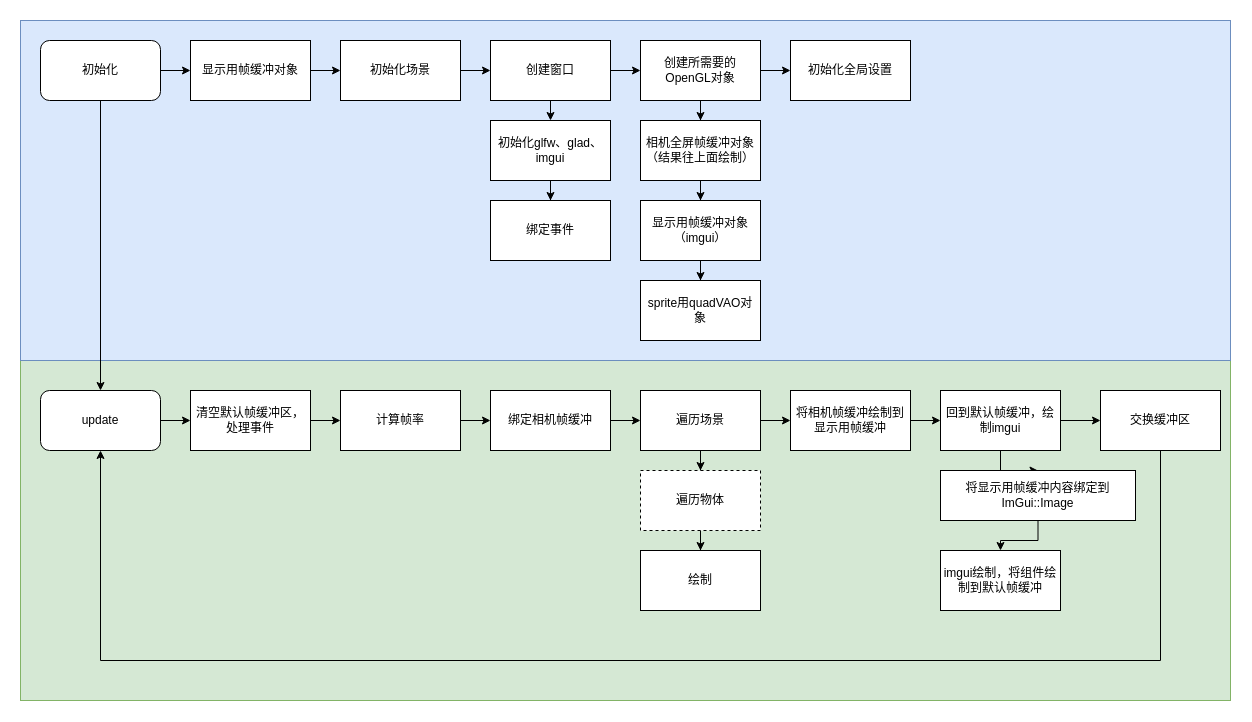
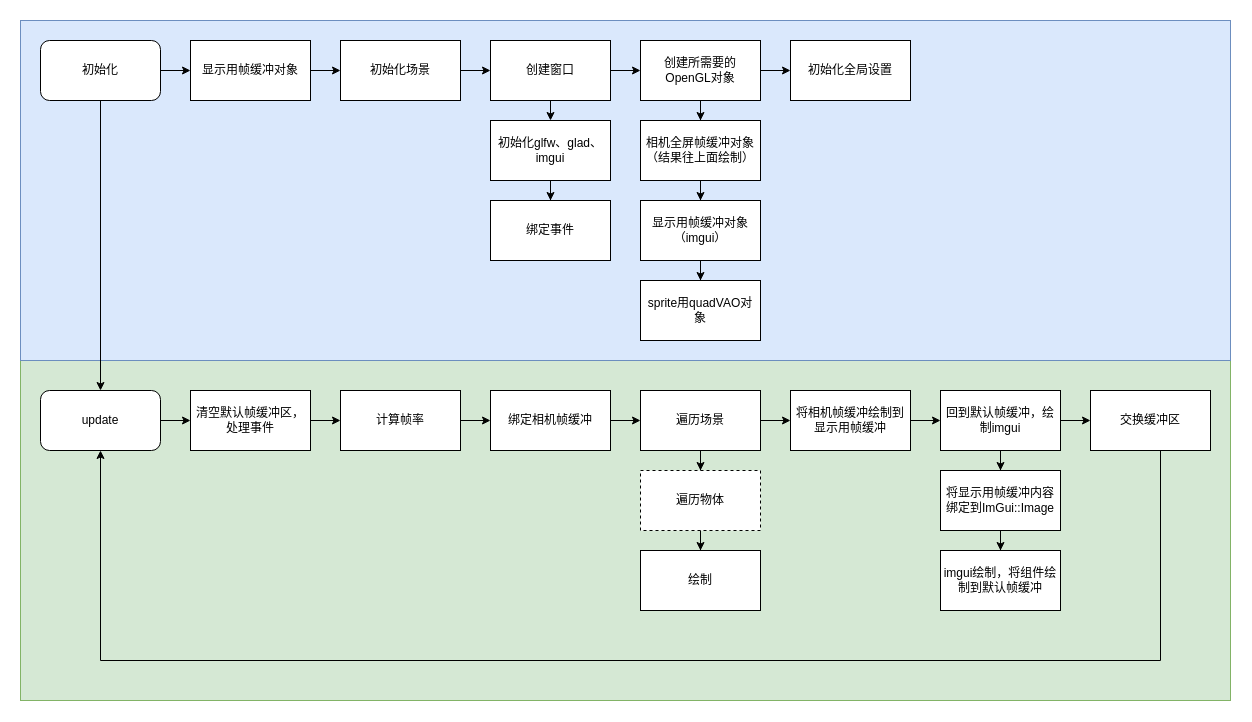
  <mxCell id="0" />
  <mxCell id="1" parent="0" />
  <mxCell id="2" value="" style="rounded=0;whiteSpace=wrap;html=1;fillColor=#d5e8d4;strokeColor=#82b366;" vertex="1" parent="1"><mxGeometry x="20" y="360" width="1210" height="340" as="geometry" /></mxCell>
  <mxCell id="3" value="" style="rounded=0;whiteSpace=wrap;html=1;fillColor=#dae8fc;strokeColor=#6c8ebf;" vertex="1" parent="1"><mxGeometry x="20" y="20" width="1210" height="340" as="geometry" /></mxCell>
  <mxCell id="4" style="edgeStyle=orthogonalEdgeStyle;rounded=0;orthogonalLoop=1;jettySize=auto;html=1;exitX=1;exitY=0.5;exitDx=0;exitDy=0;" edge="1" parent="1" source="6" target="8"><mxGeometry relative="1" as="geometry" /></mxCell>
  <mxCell id="5" value="" style="edgeStyle=orthogonalEdgeStyle;rounded=0;orthogonalLoop=1;jettySize=auto;html=1;" edge="1" parent="1" source="6" target="21"><mxGeometry relative="1" as="geometry" /></mxCell>
  <mxCell id="6" value="初始化" style="rounded=1;whiteSpace=wrap;html=1;" vertex="1" parent="1"><mxGeometry x="40" y="40" width="120" height="60" as="geometry" /></mxCell>
  <mxCell id="7" style="edgeStyle=orthogonalEdgeStyle;rounded=0;orthogonalLoop=1;jettySize=auto;html=1;exitX=1;exitY=0.5;exitDx=0;exitDy=0;entryX=0;entryY=0.5;entryDx=0;entryDy=0;" edge="1" parent="1" source="8" target="10"><mxGeometry relative="1" as="geometry" /></mxCell>
  <mxCell id="8" value="显示用帧缓冲对象" style="rounded=0;whiteSpace=wrap;html=1;" vertex="1" parent="1"><mxGeometry x="190" y="40" width="120" height="60" as="geometry" /></mxCell>
  <mxCell id="9" style="edgeStyle=orthogonalEdgeStyle;rounded=0;orthogonalLoop=1;jettySize=auto;html=1;exitX=1;exitY=0.5;exitDx=0;exitDy=0;" edge="1" parent="1" source="10" target="13"><mxGeometry relative="1" as="geometry" /></mxCell>
  <mxCell id="10" value="初始化场景" style="whiteSpace=wrap;html=1;rounded=0;" vertex="1" parent="1"><mxGeometry x="340" y="40" width="120" height="60" as="geometry" /></mxCell>
  <mxCell id="11" style="edgeStyle=orthogonalEdgeStyle;rounded=0;orthogonalLoop=1;jettySize=auto;html=1;exitX=0.5;exitY=1;exitDx=0;exitDy=0;entryX=0.5;entryY=0;entryDx=0;entryDy=0;" edge="1" parent="1" source="13" target="15"><mxGeometry relative="1" as="geometry" /></mxCell>
  <mxCell id="12" style="edgeStyle=orthogonalEdgeStyle;rounded=0;orthogonalLoop=1;jettySize=auto;html=1;exitX=1;exitY=0.5;exitDx=0;exitDy=0;entryX=0;entryY=0.5;entryDx=0;entryDy=0;" edge="1" parent="1" source="13" target="18"><mxGeometry relative="1" as="geometry" /></mxCell>
  <mxCell id="13" value="创建窗口" style="whiteSpace=wrap;html=1;rounded=0;" vertex="1" parent="1"><mxGeometry x="490" y="40" width="120" height="60" as="geometry" /></mxCell>
  <mxCell id="14" value="" style="edgeStyle=orthogonalEdgeStyle;rounded=0;orthogonalLoop=1;jettySize=auto;html=1;" edge="1" parent="1" source="15" target="27"><mxGeometry relative="1" as="geometry" /></mxCell>
  <mxCell id="15" value="初始化glfw、glad、imgui" style="whiteSpace=wrap;html=1;rounded=0;spacingLeft=3;spacingRight=3;" vertex="1" parent="1"><mxGeometry x="490" y="120" width="120" height="60" as="geometry" /></mxCell>
  <mxCell id="16" style="edgeStyle=orthogonalEdgeStyle;rounded=0;orthogonalLoop=1;jettySize=auto;html=1;exitX=1;exitY=0.5;exitDx=0;exitDy=0;entryX=0;entryY=0.5;entryDx=0;entryDy=0;" edge="1" parent="1" source="18" target="19"><mxGeometry relative="1" as="geometry" /></mxCell>
  <mxCell id="17" value="" style="edgeStyle=orthogonalEdgeStyle;rounded=0;orthogonalLoop=1;jettySize=auto;html=1;" edge="1" parent="1" source="18" target="23"><mxGeometry relative="1" as="geometry" /></mxCell>
  <mxCell id="18" value="创建所需要的OpenGL对象" style="whiteSpace=wrap;html=1;rounded=0;spacingLeft=3;spacingRight=3;" vertex="1" parent="1"><mxGeometry x="640" y="40" width="120" height="60" as="geometry" /></mxCell>
  <mxCell id="19" value="初始化全局设置" style="whiteSpace=wrap;html=1;rounded=0;spacingLeft=3;spacingRight=3;" vertex="1" parent="1"><mxGeometry x="790" y="40" width="120" height="60" as="geometry" /></mxCell>
  <mxCell id="20" style="edgeStyle=orthogonalEdgeStyle;rounded=0;orthogonalLoop=1;jettySize=auto;html=1;exitX=1;exitY=0.5;exitDx=0;exitDy=0;" edge="1" parent="1" source="21" target="29"><mxGeometry relative="1" as="geometry" /></mxCell>
  <mxCell id="21" value="update" style="whiteSpace=wrap;html=1;rounded=1;" vertex="1" parent="1"><mxGeometry x="40" y="390" width="120" height="60" as="geometry" /></mxCell>
  <mxCell id="22" value="" style="edgeStyle=orthogonalEdgeStyle;rounded=0;orthogonalLoop=1;jettySize=auto;html=1;" edge="1" parent="1" source="23" target="25"><mxGeometry relative="1" as="geometry" /></mxCell>
  <mxCell id="23" value="相机全屏帧缓冲对象&lt;div&gt;（结果往上面绘制）&lt;/div&gt;" style="whiteSpace=wrap;html=1;rounded=0;spacingLeft=3;spacingRight=3;" vertex="1" parent="1"><mxGeometry x="640" y="120" width="120" height="60" as="geometry" /></mxCell>
  <mxCell id="24" value="" style="edgeStyle=orthogonalEdgeStyle;rounded=0;orthogonalLoop=1;jettySize=auto;html=1;" edge="1" parent="1" source="25" target="26"><mxGeometry relative="1" as="geometry" /></mxCell>
  <mxCell id="25" value="显示用帧缓冲对象（imgui）" style="whiteSpace=wrap;html=1;rounded=0;spacingLeft=3;spacingRight=3;" vertex="1" parent="1"><mxGeometry x="640" y="200" width="120" height="60" as="geometry" /></mxCell>
  <mxCell id="26" value="sprite用quadVAO对象" style="whiteSpace=wrap;html=1;rounded=0;spacingLeft=3;spacingRight=3;" vertex="1" parent="1"><mxGeometry x="640" y="280" width="120" height="60" as="geometry" /></mxCell>
  <mxCell id="27" value="绑定事件" style="whiteSpace=wrap;html=1;rounded=0;spacingLeft=3;spacingRight=3;" vertex="1" parent="1"><mxGeometry x="490" y="200" width="120" height="60" as="geometry" /></mxCell>
  <mxCell id="28" value="" style="edgeStyle=orthogonalEdgeStyle;rounded=0;orthogonalLoop=1;jettySize=auto;html=1;" edge="1" parent="1" source="29" target="31"><mxGeometry relative="1" as="geometry" /></mxCell>
  <mxCell id="29" value="清空默认帧缓冲区，处理事件" style="rounded=0;whiteSpace=wrap;html=1;" vertex="1" parent="1"><mxGeometry x="190" y="390" width="120" height="60" as="geometry" /></mxCell>
  <mxCell id="30" value="" style="edgeStyle=orthogonalEdgeStyle;rounded=0;orthogonalLoop=1;jettySize=auto;html=1;" edge="1" parent="1" source="31" target="33"><mxGeometry relative="1" as="geometry" /></mxCell>
  <mxCell id="31" value="计算帧率" style="whiteSpace=wrap;html=1;rounded=0;" vertex="1" parent="1"><mxGeometry x="340" y="390" width="120" height="60" as="geometry" /></mxCell>
  <mxCell id="32" style="edgeStyle=orthogonalEdgeStyle;rounded=0;orthogonalLoop=1;jettySize=auto;html=1;exitX=1;exitY=0.5;exitDx=0;exitDy=0;entryX=0;entryY=0.5;entryDx=0;entryDy=0;" edge="1" parent="1" source="33" target="36"><mxGeometry relative="1" as="geometry" /></mxCell>
  <mxCell id="33" value="绑定相机帧缓冲" style="whiteSpace=wrap;html=1;rounded=0;" vertex="1" parent="1"><mxGeometry x="490" y="390" width="120" height="60" as="geometry" /></mxCell>
  <mxCell id="34" value="" style="edgeStyle=orthogonalEdgeStyle;rounded=0;orthogonalLoop=1;jettySize=auto;html=1;" edge="1" parent="1" source="36" target="38"><mxGeometry relative="1" as="geometry" /></mxCell>
  <mxCell id="35" value="" style="edgeStyle=orthogonalEdgeStyle;rounded=0;orthogonalLoop=1;jettySize=auto;html=1;" edge="1" parent="1" source="36" target="41"><mxGeometry relative="1" as="geometry" /></mxCell>
  <mxCell id="36" value="遍历场景" style="rounded=0;whiteSpace=wrap;html=1;" vertex="1" parent="1"><mxGeometry x="640" y="390" width="120" height="60" as="geometry" /></mxCell>
  <mxCell id="37" value="" style="edgeStyle=orthogonalEdgeStyle;rounded=0;orthogonalLoop=1;jettySize=auto;html=1;" edge="1" parent="1" source="38" target="39"><mxGeometry relative="1" as="geometry" /></mxCell>
  <mxCell id="38" value="遍历物体" style="whiteSpace=wrap;html=1;rounded=0;dashed=1;" vertex="1" parent="1"><mxGeometry x="640" y="470" width="120" height="60" as="geometry" /></mxCell>
  <mxCell id="39" value="绘制" style="whiteSpace=wrap;html=1;rounded=0;" vertex="1" parent="1"><mxGeometry x="640" y="550" width="120" height="60" as="geometry" /></mxCell>
  <mxCell id="40" value="" style="edgeStyle=orthogonalEdgeStyle;rounded=0;orthogonalLoop=1;jettySize=auto;html=1;" edge="1" parent="1" source="41" target="44"><mxGeometry relative="1" as="geometry" /></mxCell>
  <mxCell id="41" value="将相机帧缓冲绘制到显示用帧缓冲" style="whiteSpace=wrap;html=1;rounded=0;" vertex="1" parent="1"><mxGeometry x="790" y="390" width="120" height="60" as="geometry" /></mxCell>
  <mxCell id="42" value="" style="edgeStyle=orthogonalEdgeStyle;rounded=0;orthogonalLoop=1;jettySize=auto;html=1;" edge="1" parent="1" source="44" target="46"><mxGeometry relative="1" as="geometry" /></mxCell>
  <mxCell id="43" value="" style="edgeStyle=orthogonalEdgeStyle;rounded=0;orthogonalLoop=1;jettySize=auto;html=1;" edge="1" parent="1" source="44" target="49"><mxGeometry relative="1" as="geometry" /></mxCell>
  <mxCell id="44" value="回到默认帧缓冲，绘制imgui" style="whiteSpace=wrap;html=1;rounded=0;" vertex="1" parent="1"><mxGeometry x="940" y="390" width="120" height="60" as="geometry" /></mxCell>
  <mxCell id="45" value="" style="edgeStyle=orthogonalEdgeStyle;rounded=0;orthogonalLoop=1;jettySize=auto;html=1;" edge="1" parent="1" source="46" target="47"><mxGeometry relative="1" as="geometry" /></mxCell>
- <mxCell id="46" value="将显示用帧缓冲内容绑定到ImGui::Image" style="whiteSpace=wrap;html=1;rounded=0;" vertex="1" parent="1"><mxGeometry x="940" y="470" width="195" height="50" as="geometry" /></mxCell>
+ <mxCell id="46" value="将显示用帧缓冲内容绑定到ImGui::Image" style="whiteSpace=wrap;html=1;rounded=0;" vertex="1" parent="1"><mxGeometry x="940" y="470" width="120" height="60" as="geometry" /></mxCell>
  <mxCell id="47" value="imgui绘制，将组件绘制到默认帧缓冲" style="whiteSpace=wrap;html=1;rounded=0;" vertex="1" parent="1"><mxGeometry x="940" y="550" width="120" height="60" as="geometry" /></mxCell>
  <mxCell id="48" style="edgeStyle=orthogonalEdgeStyle;rounded=0;orthogonalLoop=1;jettySize=auto;html=1;exitX=0.5;exitY=1;exitDx=0;exitDy=0;entryX=0.5;entryY=1;entryDx=0;entryDy=0;" edge="1" parent="1" source="49" target="21"><mxGeometry relative="1" as="geometry"><Array as="points"><mxPoint x="1160" y="660" /><mxPoint x="100" y="660" /></Array></mxGeometry></mxCell>
- <mxCell id="49" value="交换缓冲区" style="whiteSpace=wrap;html=1;rounded=0;" vertex="1" parent="1"><mxGeometry x="1100" y="390" width="120" height="60" as="geometry" /></mxCell>
+ <mxCell id="49" value="交换缓冲区" style="whiteSpace=wrap;html=1;rounded=0;" vertex="1" parent="1"><mxGeometry x="1090" y="390" width="120" height="60" as="geometry" /></mxCell>
